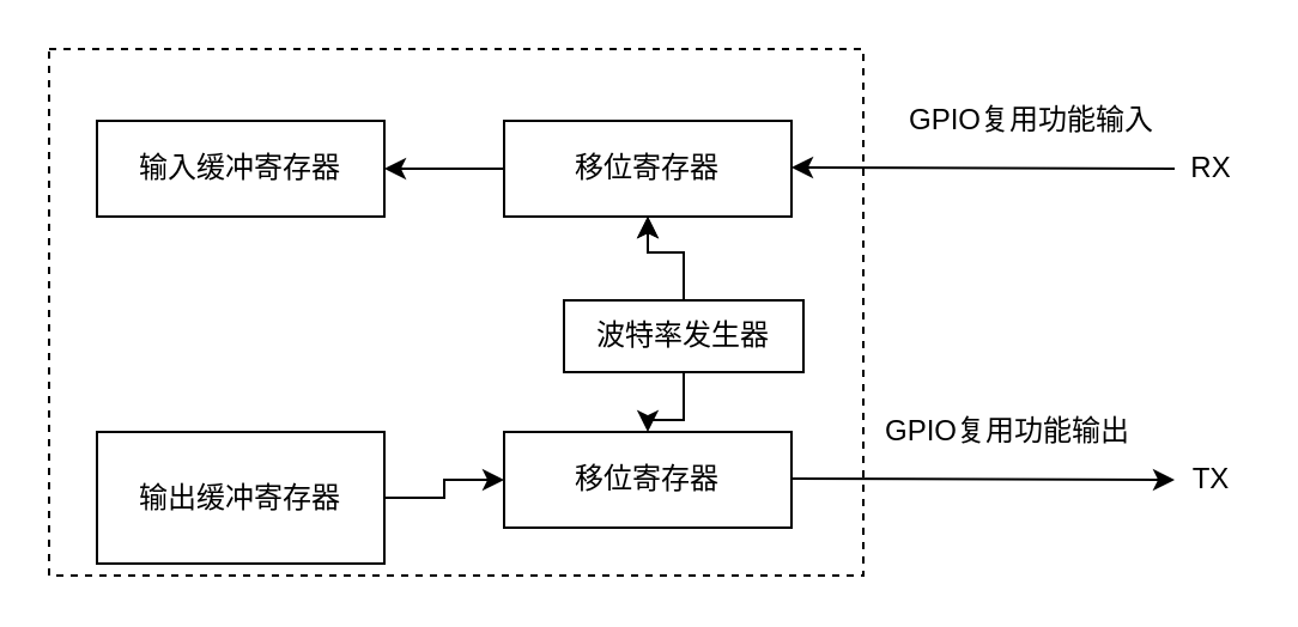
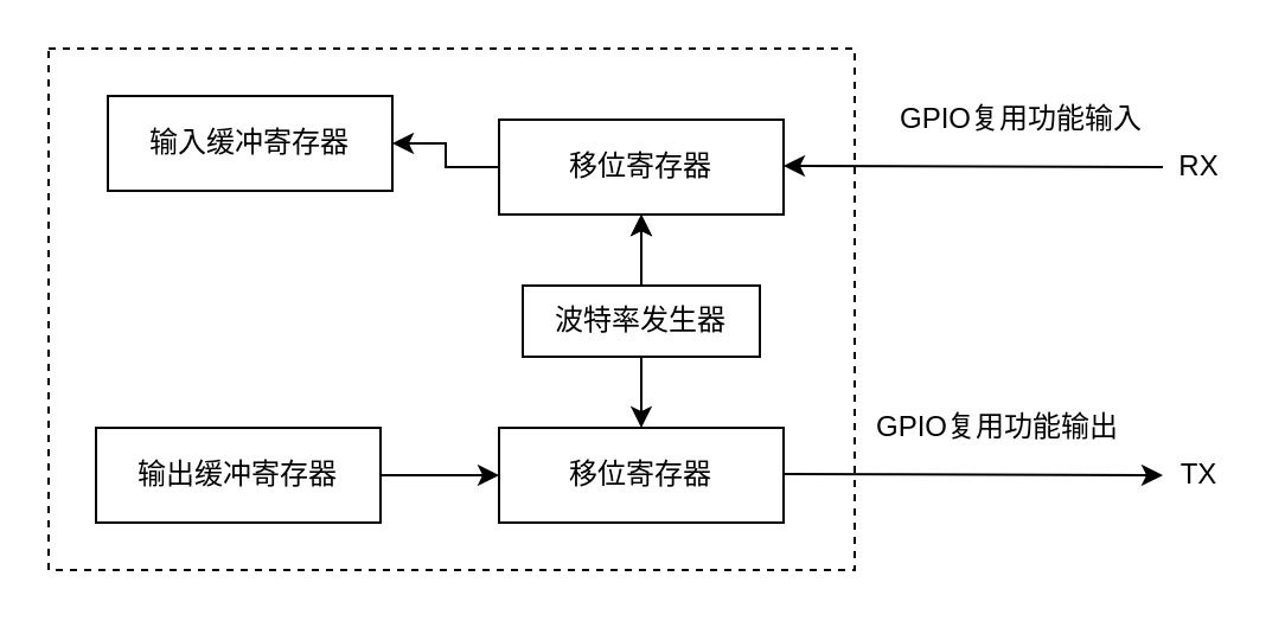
  <mxCell id="0" />
  <mxCell id="1" parent="0" />
  <mxCell id="2" value="" style="rounded=0;whiteSpace=wrap;html=1;dashed=1;" vertex="1" parent="1"><mxGeometry x="20" y="20" width="340" height="220" as="geometry" /></mxCell>
  <mxCell id="3" style="edgeStyle=orthogonalEdgeStyle;rounded=0;orthogonalLoop=1;jettySize=auto;html=1;" edge="1" parent="1" source="4" target="7"><mxGeometry relative="1" as="geometry" /></mxCell>
  <mxCell id="4" value="移位寄存器" style="rounded=0;whiteSpace=wrap;html=1;" vertex="1" parent="1"><mxGeometry x="210" y="50" width="120" height="40" as="geometry" /></mxCell>
  <mxCell id="5" value="" style="endArrow=classic;html=1;" edge="1" parent="1"><mxGeometry width="50" height="50" relative="1" as="geometry"><mxPoint x="490" y="70" as="sourcePoint" /><mxPoint x="330" y="69.5" as="targetPoint" /></mxGeometry></mxCell>
  <mxCell id="6" value="GPIO复用功能输入" style="text;html=1;align=center;verticalAlign=middle;resizable=0;points=[];autosize=1;strokeColor=none;" vertex="1" parent="1"><mxGeometry x="370" y="40" width="120" height="20" as="geometry" /></mxCell>
- <mxCell id="7" value="输入缓冲寄存器" style="rounded=0;whiteSpace=wrap;html=1;" vertex="1" parent="1"><mxGeometry x="40" y="50" width="120" height="40" as="geometry" /></mxCell>
+ <mxCell id="7" value="输入缓冲寄存器" style="rounded=0;whiteSpace=wrap;html=1;" vertex="1" parent="1"><mxGeometry x="45" y="40" width="120" height="40" as="geometry" /></mxCell>
  <mxCell id="8" style="edgeStyle=orthogonalEdgeStyle;rounded=0;orthogonalLoop=1;jettySize=auto;html=1;entryX=0;entryY=0.5;entryDx=0;entryDy=0;" edge="1" parent="1" source="9" target="10"><mxGeometry relative="1" as="geometry" /></mxCell>
- <mxCell id="9" value="输出缓冲寄存器" style="rounded=0;whiteSpace=wrap;html=1;" vertex="1" parent="1"><mxGeometry x="40" y="180" width="120" height="55" as="geometry" /></mxCell>
+ <mxCell id="9" value="输出缓冲寄存器" style="rounded=0;whiteSpace=wrap;html=1;" vertex="1" parent="1"><mxGeometry x="40" y="180" width="120" height="40" as="geometry" /></mxCell>
  <mxCell id="10" value="移位寄存器" style="rounded=0;whiteSpace=wrap;html=1;" vertex="1" parent="1"><mxGeometry x="210" y="180" width="120" height="40" as="geometry" /></mxCell>
  <mxCell id="11" value="" style="endArrow=classic;html=1;" edge="1" parent="1"><mxGeometry width="50" height="50" relative="1" as="geometry"><mxPoint x="330" y="199.5" as="sourcePoint" /><mxPoint x="490" y="200" as="targetPoint" /></mxGeometry></mxCell>
  <mxCell id="12" value="GPIO复用功能输出" style="text;html=1;align=center;verticalAlign=middle;resizable=0;points=[];autosize=1;strokeColor=none;" vertex="1" parent="1"><mxGeometry x="360" y="170" width="120" height="20" as="geometry" /></mxCell>
  <mxCell id="13" value="RX" style="text;html=1;align=center;verticalAlign=middle;resizable=0;points=[];autosize=1;strokeColor=none;" vertex="1" parent="1"><mxGeometry x="490" y="60" width="30" height="20" as="geometry" /></mxCell>
  <mxCell id="14" value="TX" style="text;html=1;align=center;verticalAlign=middle;resizable=0;points=[];autosize=1;strokeColor=none;" vertex="1" parent="1"><mxGeometry x="490" y="190" width="30" height="20" as="geometry" /></mxCell>
  <mxCell id="15" style="edgeStyle=orthogonalEdgeStyle;rounded=0;orthogonalLoop=1;jettySize=auto;html=1;" edge="1" parent="1" source="18" target="4"><mxGeometry relative="1" as="geometry" /></mxCell>
  <mxCell id="16" style="edgeStyle=orthogonalEdgeStyle;rounded=0;orthogonalLoop=1;jettySize=auto;html=1;" edge="1" parent="1" source="18" target="10"><mxGeometry relative="1" as="geometry" /></mxCell>
  <mxCell id="17" value="" style="edgeStyle=orthogonalEdgeStyle;rounded=0;orthogonalLoop=1;jettySize=auto;html=1;" edge="1" parent="1" source="18" target="4"><mxGeometry relative="1" as="geometry" /></mxCell>
- <mxCell id="18" value="波特率发生器" style="rounded=0;whiteSpace=wrap;html=1;" vertex="1" parent="1"><mxGeometry x="235" y="125" width="100" height="30" as="geometry" /></mxCell>
+ <mxCell id="18" value="波特率发生器" style="rounded=0;whiteSpace=wrap;html=1;" vertex="1" parent="1"><mxGeometry x="220" y="120" width="100" height="30" as="geometry" /></mxCell>
